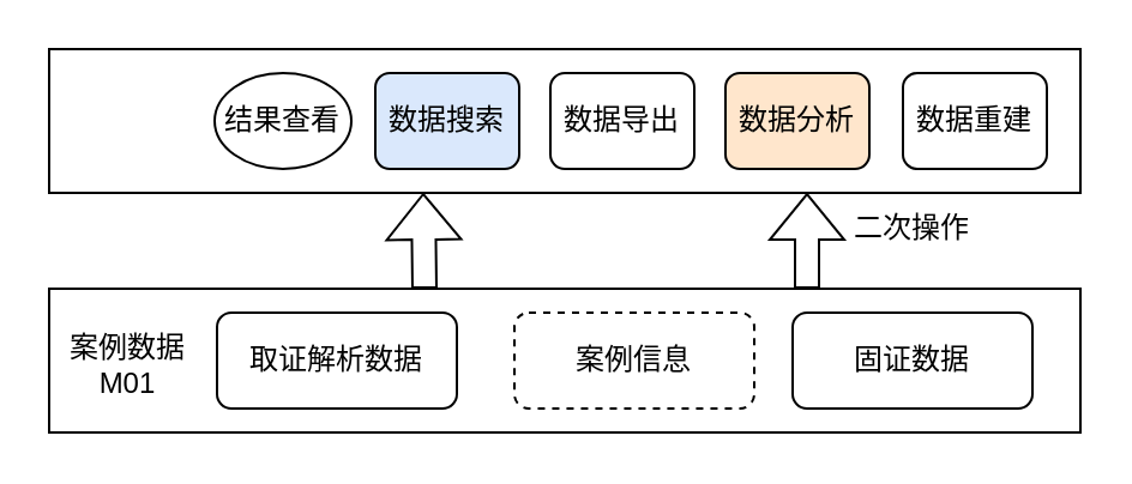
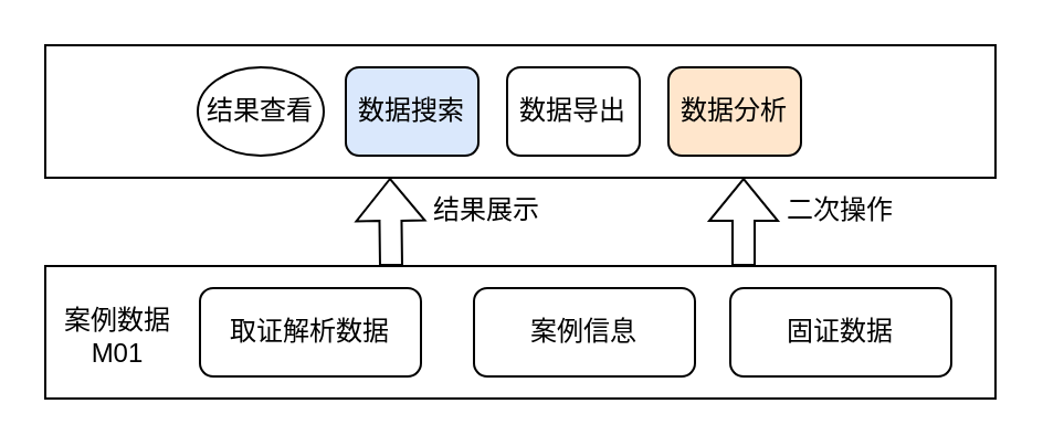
  <mxCell id="0" />
  <mxCell id="1" parent="0" />
  <mxCell id="2" value="" style="rounded=0;whiteSpace=wrap;html=1;" vertex="1" parent="1"><mxGeometry x="20" y="120" width="430" height="60" as="geometry" /></mxCell>
  <mxCell id="3" value="" style="rounded=0;whiteSpace=wrap;html=1;" vertex="1" parent="1"><mxGeometry x="20" y="20" width="430" height="60" as="geometry" /></mxCell>
  <mxCell id="4" value="" style="shape=flexArrow;endArrow=classic;html=1;rounded=0;entryX=0.25;entryY=1;entryDx=0;entryDy=0;" edge="1" parent="1"><mxGeometry width="50" height="50" relative="1" as="geometry"><mxPoint x="176.5" y="120" as="sourcePoint" /><mxPoint x="176" y="80" as="targetPoint" /></mxGeometry></mxCell>
  <mxCell id="5" value="" style="shape=flexArrow;endArrow=classic;html=1;rounded=0;entryX=0.25;entryY=1;entryDx=0;entryDy=0;" edge="1" parent="1"><mxGeometry width="50" height="50" relative="1" as="geometry"><mxPoint x="336" y="120" as="sourcePoint" /><mxPoint x="336" y="80" as="targetPoint" /></mxGeometry></mxCell>
  <mxCell id="6" value="取证解析数据" style="rounded=1;whiteSpace=wrap;html=1;" vertex="1" parent="1"><mxGeometry x="90" y="130" width="100" height="40" as="geometry" /></mxCell>
- <mxCell id="7" value="案例信息" style="rounded=1;whiteSpace=wrap;html=1;dashed=1;" vertex="1" parent="1"><mxGeometry x="214" y="130" width="100" height="40" as="geometry" /></mxCell>
+ <mxCell id="7" value="案例信息" style="rounded=1;whiteSpace=wrap;html=1;" vertex="1" parent="1"><mxGeometry x="214" y="130" width="100" height="40" as="geometry" /></mxCell>
  <mxCell id="8" value="固证数据" style="rounded=1;whiteSpace=wrap;html=1;" vertex="1" parent="1"><mxGeometry x="330" y="130" width="100" height="40" as="geometry" /></mxCell>
  <mxCell id="9" value="案例数据&lt;div&gt;M01&lt;/div&gt;" style="text;html=1;align=center;verticalAlign=middle;whiteSpace=wrap;rounded=0;" vertex="1" parent="1"><mxGeometry x="23" y="137" width="60" height="30" as="geometry" /></mxCell>
  <mxCell id="10" value="结果查看" style="ellipse;whiteSpace=wrap;html=1;" vertex="1" parent="1"><mxGeometry x="89" y="30" width="57" height="40" as="geometry" /></mxCell>
  <mxCell id="11" value="数据搜索" style="rounded=1;whiteSpace=wrap;html=1;fillColor=#dae8fc;" vertex="1" parent="1"><mxGeometry x="156" y="30" width="60" height="40" as="geometry" /></mxCell>
  <mxCell id="12" value="数据导出" style="rounded=1;whiteSpace=wrap;html=1;" vertex="1" parent="1"><mxGeometry x="229" y="30" width="60" height="40" as="geometry" /></mxCell>
  <mxCell id="13" value="数据分析" style="rounded=1;whiteSpace=wrap;html=1;fillColor=#ffe6cc;" vertex="1" parent="1"><mxGeometry x="302" y="30" width="60" height="40" as="geometry" /></mxCell>
- <mxCell id="14" value="数据重建" style="rounded=1;whiteSpace=wrap;html=1;" vertex="1" parent="1"><mxGeometry x="376" y="30" width="60" height="40" as="geometry" /></mxCell>
+ <mxCell id="15" value="结果展示" style="text;html=1;align=center;verticalAlign=middle;whiteSpace=wrap;rounded=0;" vertex="1" parent="1"><mxGeometry x="190" y="80" width="60" height="30" as="geometry" /></mxCell>
  <mxCell id="16" value="二次操作" style="text;html=1;align=center;verticalAlign=middle;whiteSpace=wrap;rounded=0;" vertex="1" parent="1"><mxGeometry x="350" y="80" width="60" height="30" as="geometry" /></mxCell>
